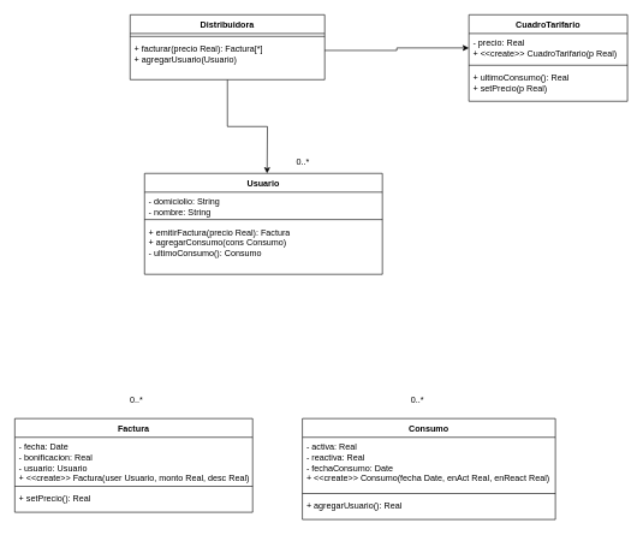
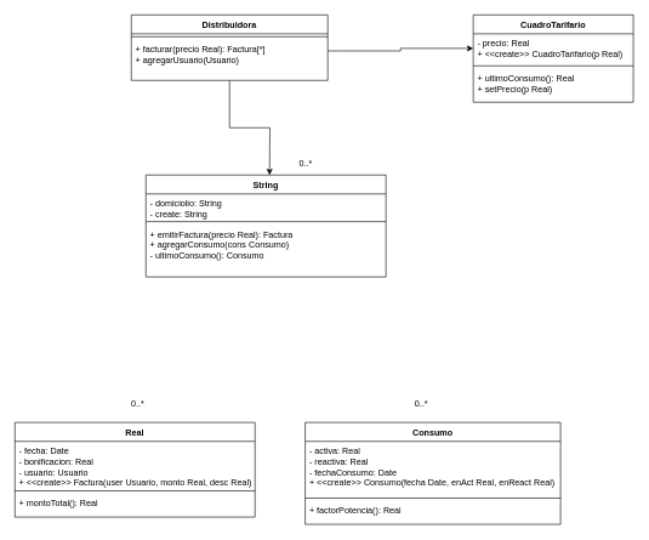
  <mxCell id="0" />
  <mxCell id="1" parent="0" />
  <mxCell id="2" value="Consumo" style="swimlane;fontStyle=1;align=center;verticalAlign=top;childLayout=stackLayout;horizontal=1;startSize=26;horizontalStack=0;resizeParent=1;resizeParentMax=0;resizeLast=0;collapsible=1;marginBottom=0;whiteSpace=wrap;html=1;" parent="1" vertex="1"><mxGeometry x="419" y="580" width="351" height="140" as="geometry" /></mxCell>
  <mxCell id="3" value="- activa: Real&lt;br&gt;- reactiva: Real&lt;br&gt;- fechaConsumo: Date&lt;br&gt;+ &amp;lt;&amp;lt;create&amp;gt;&amp;gt; Consumo(fecha Date, enAct Real, enReact Real)" style="text;strokeColor=none;fillColor=none;align=left;verticalAlign=top;spacingLeft=4;spacingRight=4;overflow=hidden;rotatable=0;points=[[0,0.5],[1,0.5]];portConstraint=eastwest;whiteSpace=wrap;html=1;" parent="2" vertex="1"><mxGeometry y="26" width="351" height="74" as="geometry" /></mxCell>
  <mxCell id="4" value="" style="line;strokeWidth=1;fillColor=none;align=left;verticalAlign=middle;spacingTop=-1;spacingLeft=3;spacingRight=3;rotatable=0;labelPosition=right;points=[];portConstraint=eastwest;strokeColor=inherit;" parent="2" vertex="1"><mxGeometry y="100" width="351" height="8" as="geometry" /></mxCell>
- <mxCell id="5" value="+ agregarUsuario(): Real" style="text;strokeColor=none;fillColor=none;align=left;verticalAlign=top;spacingLeft=4;spacingRight=4;overflow=hidden;rotatable=0;points=[[0,0.5],[1,0.5]];portConstraint=eastwest;whiteSpace=wrap;html=1;" parent="2" vertex="1"><mxGeometry y="108" width="351" height="32" as="geometry" /></mxCell>
- <mxCell id="6" value="Factura" style="swimlane;fontStyle=1;align=center;verticalAlign=top;childLayout=stackLayout;horizontal=1;startSize=26;horizontalStack=0;resizeParent=1;resizeParentMax=0;resizeLast=0;collapsible=1;marginBottom=0;whiteSpace=wrap;html=1;" parent="1" vertex="1"><mxGeometry x="20" y="580" width="330" height="130" as="geometry" /></mxCell>
+ <mxCell id="5" value="+ factorPotencia(): Real" style="text;strokeColor=none;fillColor=none;align=left;verticalAlign=top;spacingLeft=4;spacingRight=4;overflow=hidden;rotatable=0;points=[[0,0.5],[1,0.5]];portConstraint=eastwest;whiteSpace=wrap;html=1;" parent="2" vertex="1"><mxGeometry y="108" width="351" height="32" as="geometry" /></mxCell>
+ <mxCell id="6" value="Real" style="swimlane;fontStyle=1;align=center;verticalAlign=top;childLayout=stackLayout;horizontal=1;startSize=26;horizontalStack=0;resizeParent=1;resizeParentMax=0;resizeLast=0;collapsible=1;marginBottom=0;whiteSpace=wrap;html=1;" parent="1" vertex="1"><mxGeometry x="20" y="580" width="330" height="130" as="geometry" /></mxCell>
  <mxCell id="7" value="- fecha: Date&lt;br&gt;- bonificacion: Real&lt;br&gt;- usuario: Usuario&lt;br&gt;+ &amp;lt;&amp;lt;create&amp;gt;&amp;gt; Factura(user Usuario, monto Real, desc Real)" style="text;strokeColor=none;fillColor=none;align=left;verticalAlign=top;spacingLeft=4;spacingRight=4;overflow=hidden;rotatable=0;points=[[0,0.5],[1,0.5]];portConstraint=eastwest;whiteSpace=wrap;html=1;" parent="6" vertex="1"><mxGeometry y="26" width="330" height="64" as="geometry" /></mxCell>
  <mxCell id="8" value="" style="line;strokeWidth=1;fillColor=none;align=left;verticalAlign=middle;spacingTop=-1;spacingLeft=3;spacingRight=3;rotatable=0;labelPosition=right;points=[];portConstraint=eastwest;strokeColor=inherit;" parent="6" vertex="1"><mxGeometry y="90" width="330" height="8" as="geometry" /></mxCell>
- <mxCell id="9" value="+ setPrecio(): Real" style="text;strokeColor=none;fillColor=none;align=left;verticalAlign=top;spacingLeft=4;spacingRight=4;overflow=hidden;rotatable=0;points=[[0,0.5],[1,0.5]];portConstraint=eastwest;whiteSpace=wrap;html=1;" parent="6" vertex="1"><mxGeometry y="98" width="330" height="32" as="geometry" /></mxCell>
+ <mxCell id="9" value="+ montoTotal(): Real" style="text;strokeColor=none;fillColor=none;align=left;verticalAlign=top;spacingLeft=4;spacingRight=4;overflow=hidden;rotatable=0;points=[[0,0.5],[1,0.5]];portConstraint=eastwest;whiteSpace=wrap;html=1;" parent="6" vertex="1"><mxGeometry y="98" width="330" height="32" as="geometry" /></mxCell>
  <mxCell id="10" value="CuadroTarifario" style="swimlane;fontStyle=1;align=center;verticalAlign=top;childLayout=stackLayout;horizontal=1;startSize=26;horizontalStack=0;resizeParent=1;resizeParentMax=0;resizeLast=0;collapsible=1;marginBottom=0;whiteSpace=wrap;html=1;" parent="1" vertex="1"><mxGeometry x="650" y="20" width="220" height="120" as="geometry" /></mxCell>
  <mxCell id="11" value="- precio: Real&lt;br&gt;+ &amp;lt;&amp;lt;create&amp;gt;&amp;gt; CuadroTarifario(p Real)" style="text;strokeColor=none;fillColor=none;align=left;verticalAlign=top;spacingLeft=4;spacingRight=4;overflow=hidden;rotatable=0;points=[[0,0.5],[1,0.5]];portConstraint=eastwest;whiteSpace=wrap;html=1;" parent="10" vertex="1"><mxGeometry y="26" width="220" height="40" as="geometry" /></mxCell>
  <mxCell id="12" value="" style="line;strokeWidth=1;fillColor=none;align=left;verticalAlign=middle;spacingTop=-1;spacingLeft=3;spacingRight=3;rotatable=0;labelPosition=right;points=[];portConstraint=eastwest;strokeColor=inherit;" parent="10" vertex="1"><mxGeometry y="66" width="220" height="8" as="geometry" /></mxCell>
  <mxCell id="13" value="+ ultimoConsumo(): Real&lt;br&gt;+ setPrecio(p Real)" style="text;strokeColor=none;fillColor=none;align=left;verticalAlign=top;spacingLeft=4;spacingRight=4;overflow=hidden;rotatable=0;points=[[0,0.5],[1,0.5]];portConstraint=eastwest;whiteSpace=wrap;html=1;" parent="10" vertex="1"><mxGeometry y="74" width="220" height="46" as="geometry" /></mxCell>
  <mxCell id="14" value="0..*" style="text;strokeColor=none;align=center;fillColor=none;html=1;verticalAlign=middle;whiteSpace=wrap;rounded=0;" parent="1" vertex="1"><mxGeometry x="549" y="540" width="60" height="30" as="geometry" /></mxCell>
  <mxCell id="15" value="0..*" style="text;strokeColor=none;align=center;fillColor=none;html=1;verticalAlign=middle;whiteSpace=wrap;rounded=0;" parent="1" vertex="1"><mxGeometry x="159" y="540" width="60" height="30" as="geometry" /></mxCell>
  <mxCell id="16" style="edgeStyle=orthogonalEdgeStyle;rounded=0;orthogonalLoop=1;jettySize=auto;html=1;" parent="1" source="17" edge="1"><mxGeometry relative="1" as="geometry"><mxPoint x="370" y="240" as="targetPoint" /></mxGeometry></mxCell>
  <mxCell id="17" value="Distribuidora" style="swimlane;fontStyle=1;align=center;verticalAlign=top;childLayout=stackLayout;horizontal=1;startSize=26;horizontalStack=0;resizeParent=1;resizeParentMax=0;resizeLast=0;collapsible=1;marginBottom=0;whiteSpace=wrap;html=1;" parent="1" vertex="1"><mxGeometry x="180" y="20" width="270" height="90" as="geometry" /></mxCell>
  <mxCell id="18" value="" style="line;strokeWidth=1;fillColor=none;align=left;verticalAlign=middle;spacingTop=-1;spacingLeft=3;spacingRight=3;rotatable=0;labelPosition=right;points=[];portConstraint=eastwest;strokeColor=inherit;" parent="17" vertex="1"><mxGeometry y="26" width="270" height="8" as="geometry" /></mxCell>
  <mxCell id="19" value="+ facturar(precio Real): Factura[*]&lt;br&gt;+ agregarUsuario(Usuario)" style="text;strokeColor=none;fillColor=none;align=left;verticalAlign=top;spacingLeft=4;spacingRight=4;overflow=hidden;rotatable=0;points=[[0,0.5],[1,0.5]];portConstraint=eastwest;whiteSpace=wrap;html=1;" parent="17" vertex="1"><mxGeometry y="34" width="270" height="56" as="geometry" /></mxCell>
  <mxCell id="20" value="0..*" style="text;strokeColor=none;align=center;fillColor=none;html=1;verticalAlign=middle;whiteSpace=wrap;rounded=0;" parent="1" vertex="1"><mxGeometry x="390" y="210" width="60" height="30" as="geometry" /></mxCell>
  <mxCell id="21" style="edgeStyle=orthogonalEdgeStyle;rounded=0;orthogonalLoop=1;jettySize=auto;html=1;entryX=0;entryY=0.5;entryDx=0;entryDy=0;exitX=1;exitY=0.276;exitDx=0;exitDy=0;exitPerimeter=0;" parent="1" source="19" target="11" edge="1"><mxGeometry relative="1" as="geometry"><mxPoint x="450" y="119" as="sourcePoint" /></mxGeometry></mxCell>
- <mxCell id="22" value="Usuario" style="swimlane;fontStyle=1;align=center;verticalAlign=top;childLayout=stackLayout;horizontal=1;startSize=26;horizontalStack=0;resizeParent=1;resizeParentMax=0;resizeLast=0;collapsible=1;marginBottom=0;whiteSpace=wrap;html=1;" parent="1" vertex="1"><mxGeometry x="200" y="240" width="330" height="140" as="geometry" /></mxCell>
- <mxCell id="23" value="- domiciolio: String&lt;br&gt;- nombre: String" style="text;strokeColor=none;fillColor=none;align=left;verticalAlign=top;spacingLeft=4;spacingRight=4;overflow=hidden;rotatable=0;points=[[0,0.5],[1,0.5]];portConstraint=eastwest;whiteSpace=wrap;html=1;" parent="22" vertex="1"><mxGeometry y="26" width="330" height="34" as="geometry" /></mxCell>
+ <mxCell id="22" value="String" style="swimlane;fontStyle=1;align=center;verticalAlign=top;childLayout=stackLayout;horizontal=1;startSize=26;horizontalStack=0;resizeParent=1;resizeParentMax=0;resizeLast=0;collapsible=1;marginBottom=0;whiteSpace=wrap;html=1;" parent="1" vertex="1"><mxGeometry x="200" y="240" width="330" height="140" as="geometry" /></mxCell>
+ <mxCell id="23" value="- domiciolio: String&lt;br&gt;- create: String" style="text;strokeColor=none;fillColor=none;align=left;verticalAlign=top;spacingLeft=4;spacingRight=4;overflow=hidden;rotatable=0;points=[[0,0.5],[1,0.5]];portConstraint=eastwest;whiteSpace=wrap;html=1;" parent="22" vertex="1"><mxGeometry y="26" width="330" height="34" as="geometry" /></mxCell>
  <mxCell id="24" value="" style="line;strokeWidth=1;fillColor=none;align=left;verticalAlign=middle;spacingTop=-1;spacingLeft=3;spacingRight=3;rotatable=0;labelPosition=right;points=[];portConstraint=eastwest;strokeColor=inherit;" parent="22" vertex="1"><mxGeometry y="60" width="330" height="8" as="geometry" /></mxCell>
  <mxCell id="25" value="+ emitirFactura(precio Real): Factura&lt;br&gt;+ agregarConsumo(cons Consumo)&lt;br&gt;- ultimoConsumo(): Consumo" style="text;strokeColor=none;fillColor=none;align=left;verticalAlign=top;spacingLeft=4;spacingRight=4;overflow=hidden;rotatable=0;points=[[0,0.5],[1,0.5]];portConstraint=eastwest;whiteSpace=wrap;html=1;" parent="22" vertex="1"><mxGeometry y="68" width="330" height="72" as="geometry" /></mxCell>
